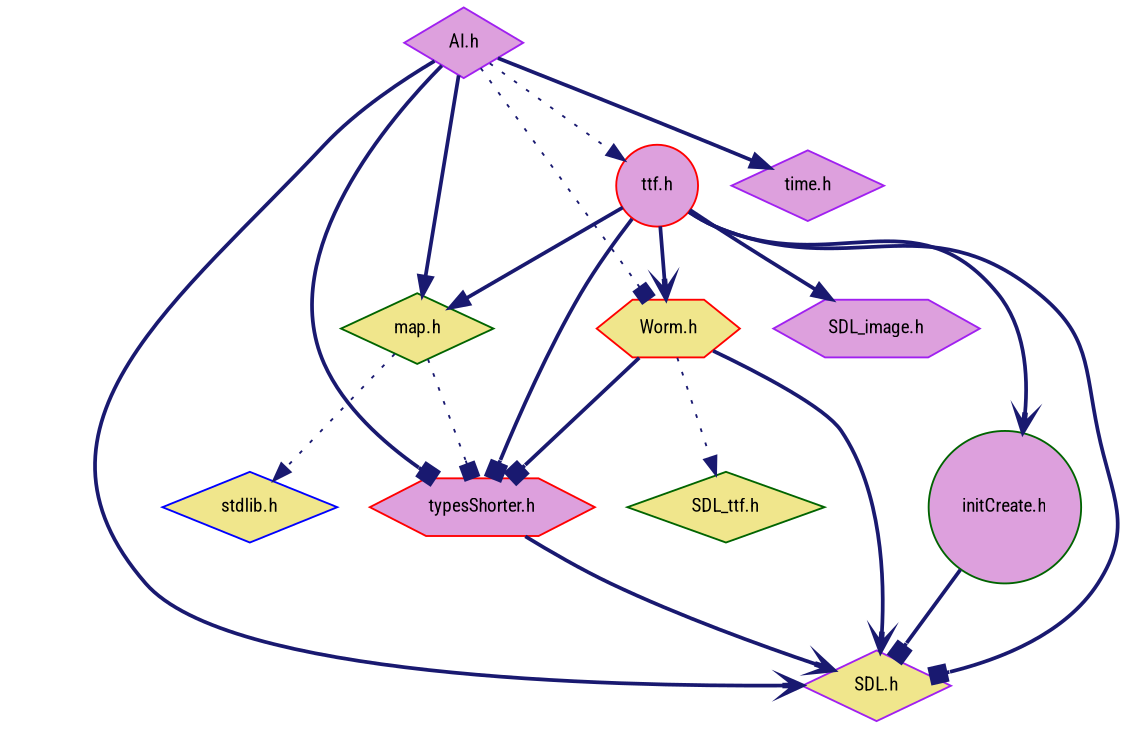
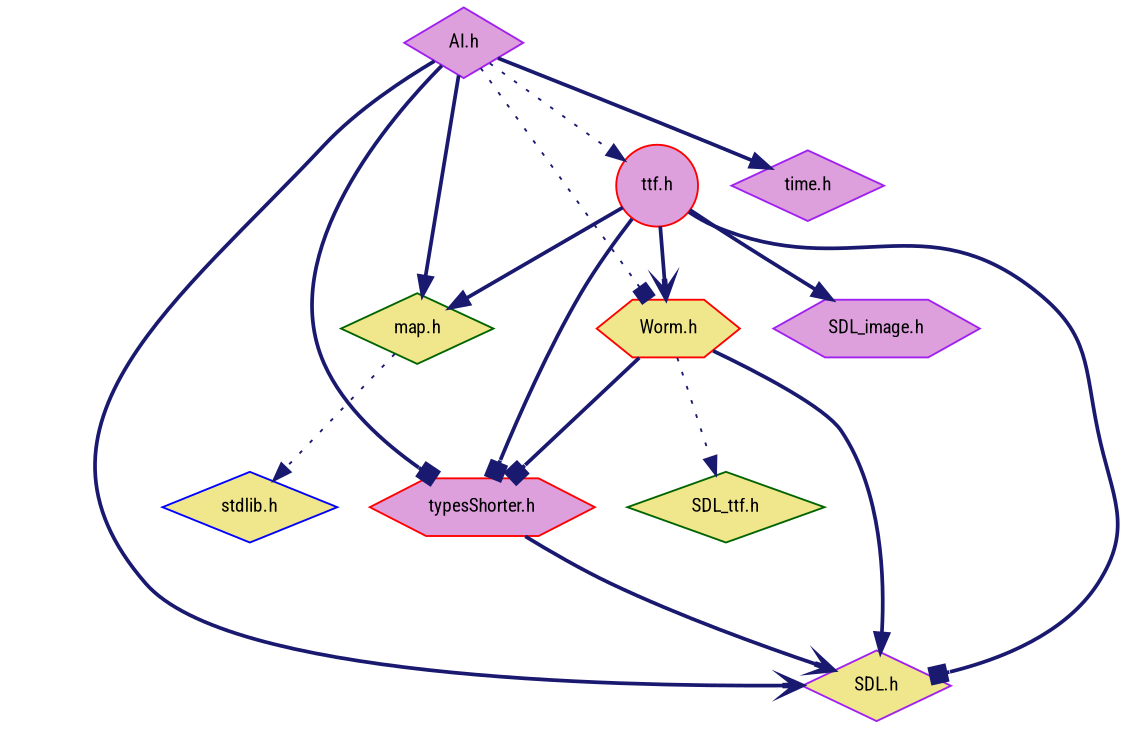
  digraph {
    fontname="Roboto Condensed"
    node [color=purple fillcolor=plum fontname="Roboto Condensed" fontsize=10 shape=diamond style=filled]
    edge [arrowhead=normal color=midnightblue fontname="Roboto Condensed" fontsize=10 labelfontname=Helvetica labelfontsize=10 style=bold]
    n1 [fontcolor=black height=0.2 label="AI.h" width=0.4]
    n2 [color=red height=0.2 label="typesShorter.h" shape=hexagon width=0.4]
    n3 [fillcolor=khaki height=0.2 label="SDL.h" width=0.4]
    n4 [color=red fillcolor=khaki height=0.2 label="Worm.h" shape=hexagon width=0.4]
    n5 [color=red height=0.2 label="ttf.h" shape=circle width=0.4]
    n6 [color=darkgreen fillcolor=khaki height=0.2 label="map.h" width=0.4]
    n7 [height=0.2 label="time.h" width=0.4]
    n8 [color=darkgreen fillcolor=khaki height=0.2 label="SDL_ttf.h" width=0.4]
-   n9 [color=darkgreen height=0.2 label="initCreate.h" shape=circle width=0.4]
    n10 [height=0.2 label="SDL_image.h" shape=hexagon width=0.4]
    n11 [color=blue fillcolor=khaki height=0.2 label="stdlib.h" width=0.4]
    n1 -> n2 [arrowhead=box]
    n1 -> n3 [arrowhead=vee]
    n1 -> n4 [arrowhead=box style=dotted]
    n1 -> n5 [style=dotted]
    n1 -> n6
    n1 -> n7
    n2 -> n3 [arrowhead=vee]
    n4 -> n2 [arrowhead=box]
-   n4 -> n3 [arrowhead=vee]
+   n4 -> n3
    n4 -> n8 [style=dotted]
    n5 -> n2 [arrowhead=box]
    n5 -> n3 [arrowhead=box]
    n5 -> n4 [arrowhead=vee]
    n5 -> n6
-   n5 -> n9 [arrowhead=vee]
    n5 -> n10
-   n6 -> n2 [arrowhead=box style=dotted]
    n6 -> n11 [style=dotted]
-   n9 -> n3 [arrowhead=box]
  }
